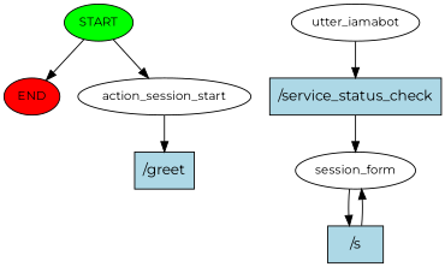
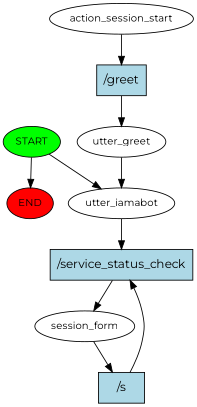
  digraph {
    fontname=Montserrat
    node [fontname=Montserrat fontsize=12 style=filled]
    edge [fontname=Montserrat]
    n1 [fillcolor=green label=START]
    n2 [fillcolor=red label=END]
    n3 [label=action_session_start style=""]
    n4 [fillcolor=lightblue label="/greet" shape=rect fontsize=""]
+   n5 [label=utter_greet style=""]
    n6 [label=utter_iamabot style=""]
    n7 [fillcolor=lightblue label="/service_status_check" shape=rect fontsize=""]
    n8 [label=session_form style=""]
    n9 [fillcolor=lightblue label="/s" shape=rect fontsize=""]
    n1 -> n2
-   n1 -> n3
+   n1 -> n6
    n3 -> n4
+   n4 -> n5
+   n5 -> n6
    n6 -> n7
    n7 -> n8
    n8 -> n9
-   n9 -> n8
+   n9 -> n7
  }
